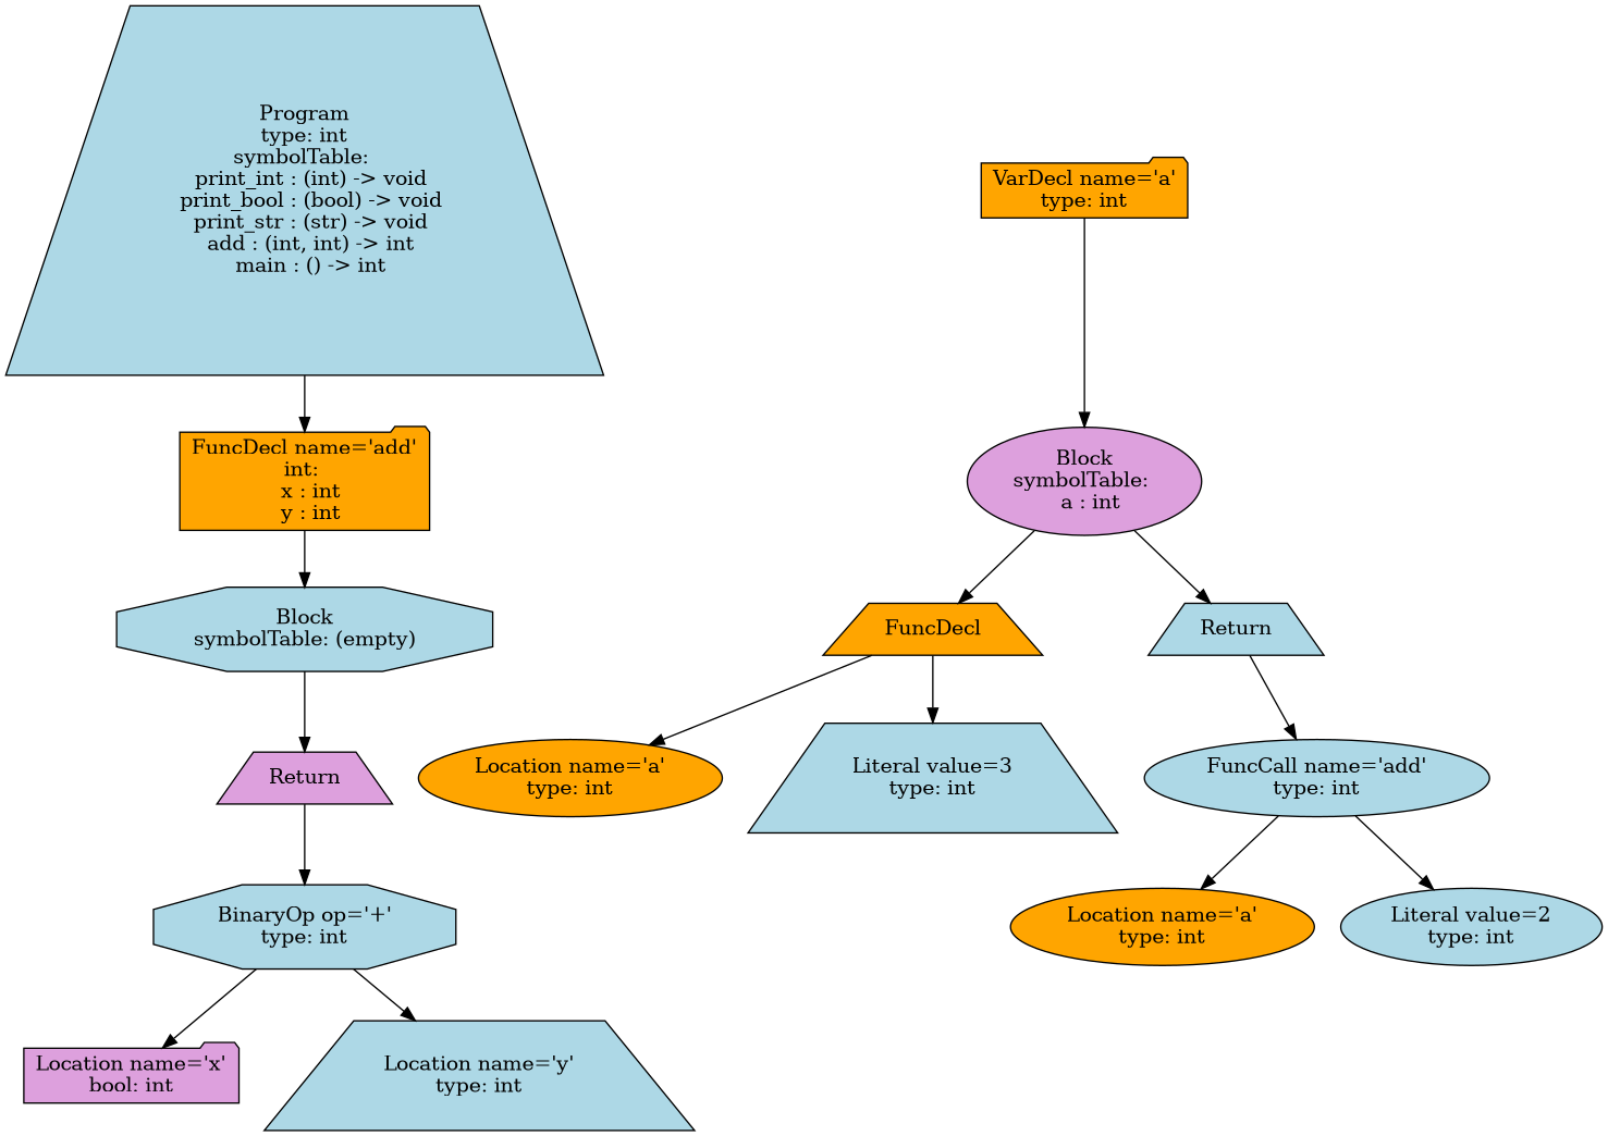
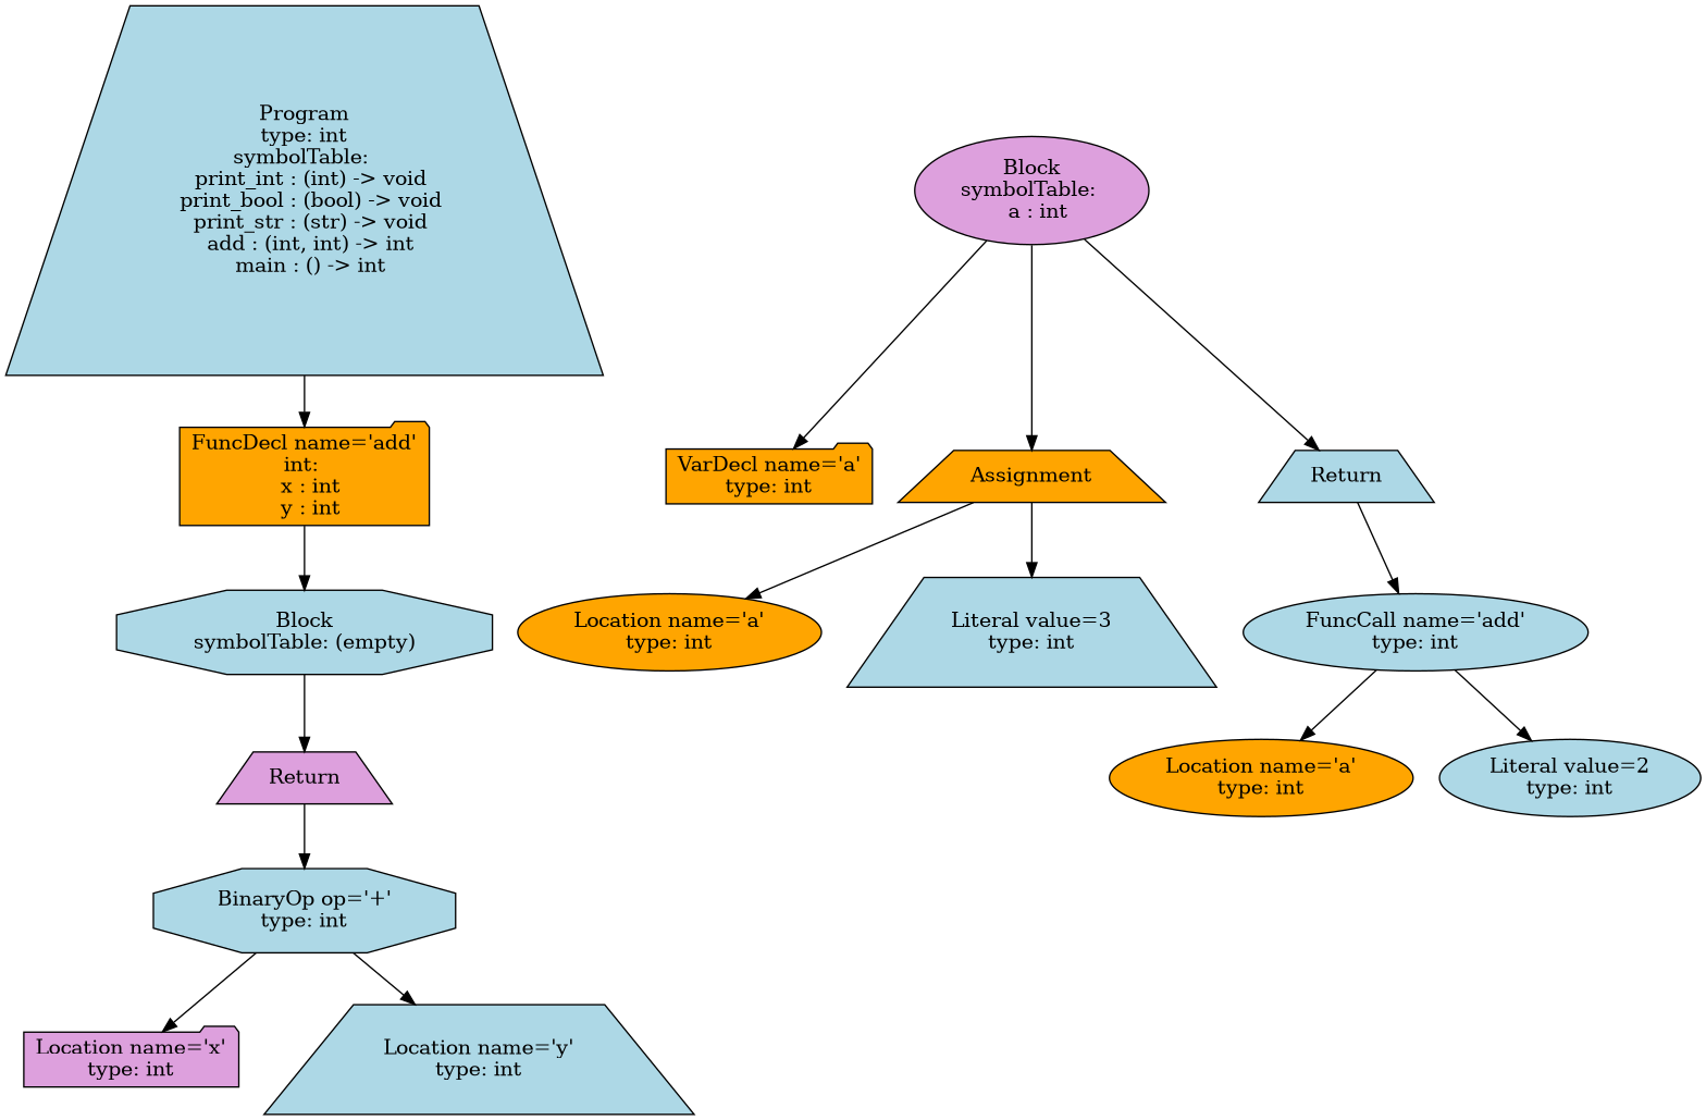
  digraph {
    node [fillcolor=lightblue shape=trapezium style=filled]
-   n1 [fillcolor=plum label="Location name='x'\nbool: int" shape=folder]
+   n1 [fillcolor=plum label="Location name='x'\ntype: int" shape=folder]
    n2 [label="Location name='y'\ntype: int"]
    n3 [label="BinaryOp op='+'\ntype: int" shape=octagon]
    n4 [fillcolor=plum label=Return]
    n5 [label="Block\nsymbolTable: (empty)" shape=octagon]
    n6 [fillcolor=orange label="FuncDecl name='add'\nint: \n  x : int\n  y : int" shape=folder]
    n7 [fillcolor=orange label="VarDecl name='a'\ntype: int" shape=folder]
    n8 [fillcolor=orange label="Location name='a'\ntype: int" shape=ellipse]
    n9 [label="Literal value=3\ntype: int"]
-   n10 [fillcolor=orange label=FuncDecl]
+   n10 [fillcolor=orange label=Assignment]
    n11 [fillcolor=orange label="Location name='a'\ntype: int" shape=ellipse]
    n12 [label="Literal value=2\ntype: int" shape=ellipse]
    n13 [label="FuncCall name='add'\ntype: int" shape=ellipse]
    n14 [label=Return]
    n15 [fillcolor=plum label="Block\nsymbolTable: \n  a : int" shape=ellipse]
    n16 [label="Program\ntype: int\nsymbolTable: \n  print_int : (int) -> void\n  print_bool : (bool) -> void\n  print_str : (str) -> void\n  add : (int, int) -> int\n  main : () -> int"]
    n3 -> n1
    n3 -> n2
    n4 -> n3
    n5 -> n4
    n6 -> n5
    n10 -> n8
    n10 -> n9
    n13 -> n11
    n13 -> n12
    n14 -> n13
-   n7 -> n15
+   n15 -> n7
    n15 -> n10
    n15 -> n14
    n16 -> n6
  }
